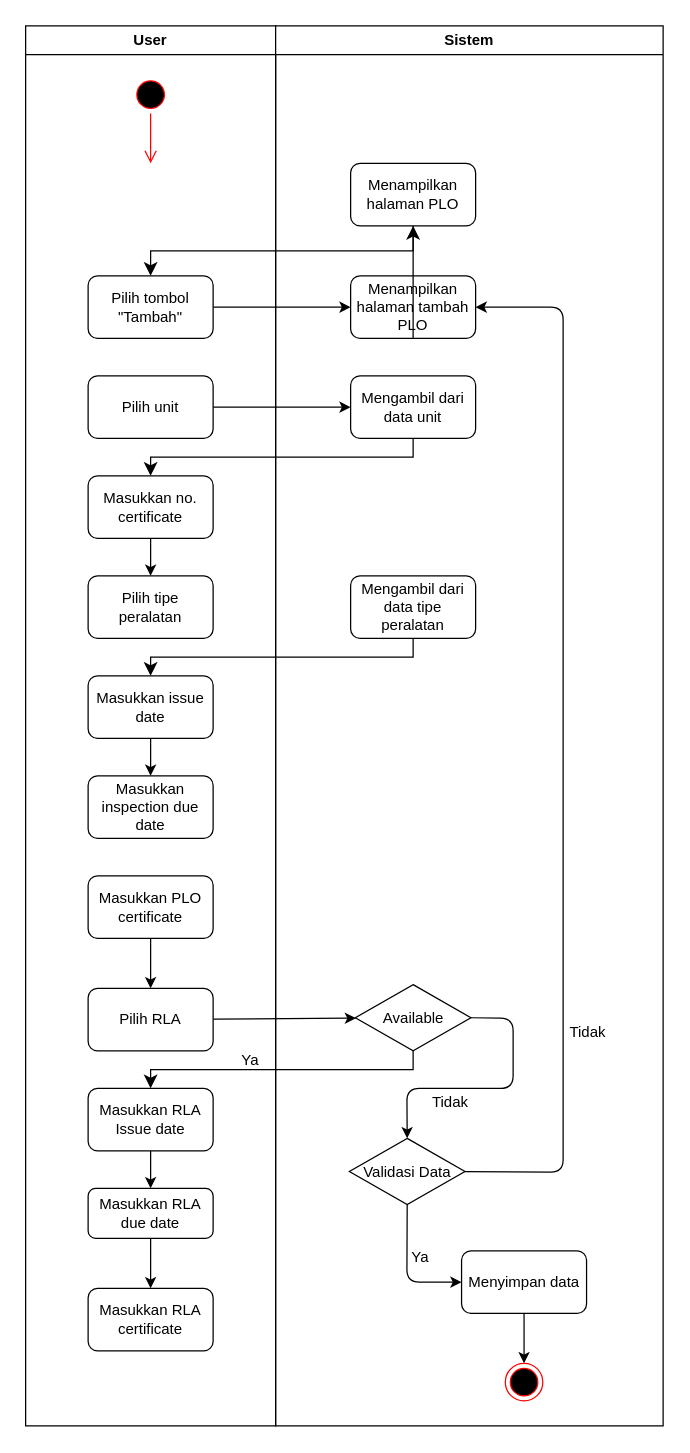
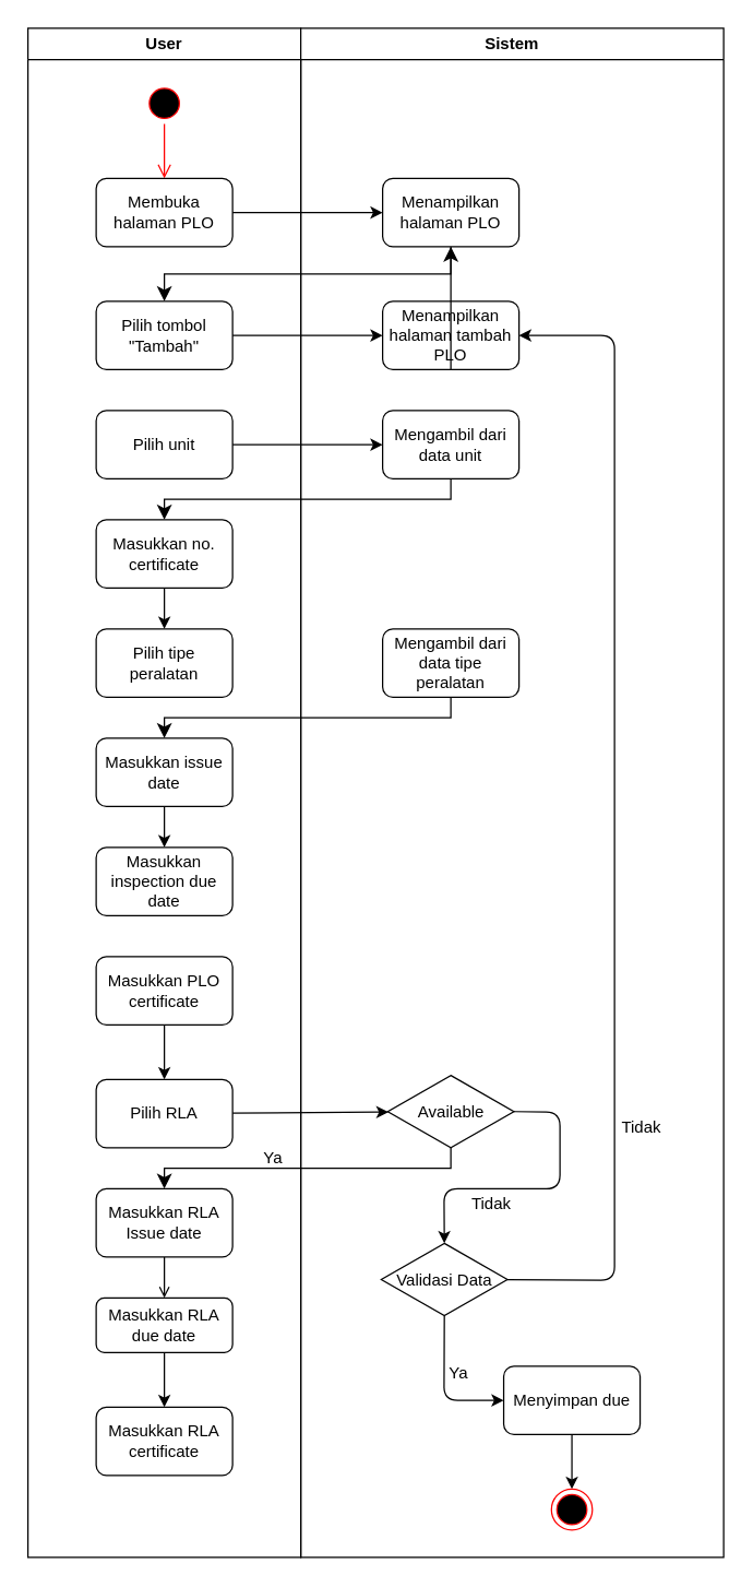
  <mxCell id="0" />
  <mxCell id="1" parent="0" />
  <mxCell id="2" value="User" style="swimlane;whiteSpace=wrap;html=1;" parent="1" vertex="1"><mxGeometry x="20" y="20" width="200" height="1120" as="geometry" /></mxCell>
  <mxCell id="3" value="" style="ellipse;html=1;shape=startState;fillColor=#000000;strokeColor=#ff0000;" parent="2" vertex="1"><mxGeometry x="85" y="40" width="30" height="30" as="geometry" /></mxCell>
  <mxCell id="4" value="" style="edgeStyle=orthogonalEdgeStyle;html=1;verticalAlign=bottom;endArrow=open;endSize=8;strokeColor=#ff0000;" parent="2" source="3" edge="1"><mxGeometry relative="1" as="geometry"><mxPoint x="100" y="110" as="targetPoint" /></mxGeometry></mxCell>
+ <mxCell id="5" value="Membuka halaman PLO" style="rounded=1;whiteSpace=wrap;html=1;" parent="2" vertex="1"><mxGeometry x="50" y="110" width="100" height="50" as="geometry" /></mxCell>
  <mxCell id="6" value="Pilih tombol &quot;Tambah&quot;" style="rounded=1;whiteSpace=wrap;html=1;" parent="2" vertex="1"><mxGeometry x="50" y="200" width="100" height="50" as="geometry" /></mxCell>
  <mxCell id="7" value="Pilih unit" style="rounded=1;whiteSpace=wrap;html=1;" parent="2" vertex="1"><mxGeometry x="50" y="280" width="100" height="50" as="geometry" /></mxCell>
  <mxCell id="8" value="" style="edgeStyle=none;html=1;entryX=0.5;entryY=0;entryDx=0;entryDy=0;" parent="2" source="9" target="10" edge="1"><mxGeometry relative="1" as="geometry" /></mxCell>
  <mxCell id="9" value="Masukkan no. certificate" style="rounded=1;whiteSpace=wrap;html=1;" parent="2" vertex="1"><mxGeometry x="50" y="360" width="100" height="50" as="geometry" /></mxCell>
  <mxCell id="10" value="Pilih tipe peralatan" style="rounded=1;whiteSpace=wrap;html=1;" parent="2" vertex="1"><mxGeometry x="50" y="440" width="100" height="50" as="geometry" /></mxCell>
  <mxCell id="11" value="" style="edgeStyle=none;html=1;" parent="2" source="12" target="13" edge="1"><mxGeometry relative="1" as="geometry" /></mxCell>
  <mxCell id="12" value="Masukkan issue date" style="rounded=1;whiteSpace=wrap;html=1;" parent="2" vertex="1"><mxGeometry x="50" y="520" width="100" height="50" as="geometry" /></mxCell>
  <mxCell id="13" value="Masukkan inspection due date" style="rounded=1;whiteSpace=wrap;html=1;" parent="2" vertex="1"><mxGeometry x="50" y="600" width="100" height="50" as="geometry" /></mxCell>
  <mxCell id="14" value="" style="edgeStyle=none;html=1;" parent="2" source="15" target="21" edge="1"><mxGeometry relative="1" as="geometry" /></mxCell>
  <mxCell id="15" value="Masukkan PLO certificate" style="rounded=1;whiteSpace=wrap;html=1;" parent="2" vertex="1"><mxGeometry x="50" y="680" width="100" height="50" as="geometry" /></mxCell>
- <mxCell id="16" value="" style="edgeStyle=none;html=1;" parent="2" source="17" target="19" edge="1"><mxGeometry relative="1" as="geometry" /></mxCell>
+ <mxCell id="16" value="" style="edgeStyle=none;html=1;endArrow=open;" parent="2" source="17" target="19" edge="1"><mxGeometry relative="1" as="geometry" /></mxCell>
  <mxCell id="17" value="Masukkan RLA Issue date" style="rounded=1;whiteSpace=wrap;html=1;" parent="2" vertex="1"><mxGeometry x="50" y="850" width="100" height="50" as="geometry" /></mxCell>
  <mxCell id="18" value="" style="edgeStyle=none;html=1;" parent="2" source="19" target="20" edge="1"><mxGeometry relative="1" as="geometry" /></mxCell>
  <mxCell id="19" value="Masukkan RLA due date" style="rounded=1;whiteSpace=wrap;html=1;" parent="2" vertex="1"><mxGeometry x="50" y="930" width="100" height="40" as="geometry" /></mxCell>
  <mxCell id="20" value="Masukkan RLA certificate" style="rounded=1;whiteSpace=wrap;html=1;" parent="2" vertex="1"><mxGeometry x="50" y="1010" width="100" height="50" as="geometry" /></mxCell>
  <mxCell id="21" value="Pilih RLA" style="rounded=1;whiteSpace=wrap;html=1;" parent="2" vertex="1"><mxGeometry x="50" y="770" width="100" height="50" as="geometry" /></mxCell>
  <mxCell id="22" value="Sistem" style="swimlane;whiteSpace=wrap;html=1;" parent="1" vertex="1"><mxGeometry x="220" y="20" width="310" height="1120" as="geometry" /></mxCell>
  <mxCell id="23" value="Menampilkan halaman PLO" style="rounded=1;whiteSpace=wrap;html=1;" parent="22" vertex="1"><mxGeometry x="60" y="110" width="100" height="50" as="geometry" /></mxCell>
  <mxCell id="24" value="Mengambil dari data unit" style="rounded=1;whiteSpace=wrap;html=1;" parent="22" vertex="1"><mxGeometry x="60" y="280" width="100" height="50" as="geometry" /></mxCell>
  <mxCell id="25" value="Mengambil dari data tipe peralatan" style="rounded=1;whiteSpace=wrap;html=1;" parent="22" vertex="1"><mxGeometry x="60" y="440" width="100" height="50" as="geometry" /></mxCell>
  <mxCell id="26" value="Menampilkan halaman tambah PLO" style="rounded=1;whiteSpace=wrap;html=1;" parent="22" vertex="1"><mxGeometry x="60" y="200" width="100" height="50" as="geometry" /></mxCell>
  <mxCell id="27" style="edgeStyle=none;html=1;exitX=1;exitY=0.5;exitDx=0;exitDy=0;entryX=0.5;entryY=0;entryDx=0;entryDy=0;" edge="1" parent="22" source="28" target="35"><mxGeometry relative="1" as="geometry"><Array as="points"><mxPoint x="190" y="794" /><mxPoint x="190" y="850" /><mxPoint x="105" y="850" /></Array></mxGeometry></mxCell>
  <mxCell id="28" value="Available" style="rhombus;whiteSpace=wrap;html=1;" parent="22" vertex="1"><mxGeometry x="63.75" y="767" width="92.5" height="53" as="geometry" /></mxCell>
  <mxCell id="29" value="" style="edgeStyle=none;html=1;entryX=0.5;entryY=0;entryDx=0;entryDy=0;" parent="22" source="30" target="31" edge="1"><mxGeometry relative="1" as="geometry"><mxPoint x="110" y="1052" as="targetPoint" /></mxGeometry></mxCell>
- <mxCell id="30" value="Menyimpan data" style="rounded=1;whiteSpace=wrap;html=1;" parent="22" vertex="1"><mxGeometry x="148.75" y="980" width="100" height="50" as="geometry" /></mxCell>
+ <mxCell id="30" value="Menyimpan due" style="rounded=1;whiteSpace=wrap;html=1;" parent="22" vertex="1"><mxGeometry x="148.75" y="980" width="100" height="50" as="geometry" /></mxCell>
  <mxCell id="31" value="" style="ellipse;html=1;shape=endState;fillColor=#000000;strokeColor=#ff0000;" parent="22" vertex="1"><mxGeometry x="183.75" y="1070" width="30" height="30" as="geometry" /></mxCell>
  <mxCell id="32" value="Ya" style="text;html=1;align=center;verticalAlign=middle;whiteSpace=wrap;rounded=0;" parent="22" vertex="1"><mxGeometry x="-50" y="813" width="60" height="30" as="geometry" /></mxCell>
  <mxCell id="33" style="edgeStyle=none;html=1;exitX=0.5;exitY=1;exitDx=0;exitDy=0;entryX=0;entryY=0.5;entryDx=0;entryDy=0;" edge="1" parent="22" source="35" target="30"><mxGeometry relative="1" as="geometry"><Array as="points"><mxPoint x="105" y="1005" /></Array></mxGeometry></mxCell>
  <mxCell id="34" style="edgeStyle=none;html=1;exitX=1;exitY=0.5;exitDx=0;exitDy=0;entryX=1;entryY=0.5;entryDx=0;entryDy=0;" edge="1" parent="22" source="35" target="26"><mxGeometry relative="1" as="geometry"><Array as="points"><mxPoint x="230" y="917" /><mxPoint x="230" y="225" /></Array></mxGeometry></mxCell>
  <mxCell id="35" value="Validasi Data" style="rhombus;whiteSpace=wrap;html=1;" vertex="1" parent="22"><mxGeometry x="59" y="890" width="92.5" height="53" as="geometry" /></mxCell>
  <mxCell id="36" value="Tidak" style="text;html=1;align=center;verticalAlign=middle;whiteSpace=wrap;rounded=0;" vertex="1" parent="22"><mxGeometry x="110" y="846" width="60" height="30" as="geometry" /></mxCell>
  <mxCell id="37" value="Ya" style="text;html=1;align=center;verticalAlign=middle;whiteSpace=wrap;rounded=0;" vertex="1" parent="22"><mxGeometry x="85.75" y="970" width="60" height="30" as="geometry" /></mxCell>
  <mxCell id="38" value="Tidak" style="text;html=1;align=center;verticalAlign=middle;whiteSpace=wrap;rounded=0;" vertex="1" parent="22"><mxGeometry x="219.75" y="790" width="60" height="30" as="geometry" /></mxCell>
+ <mxCell id="39" value="" style="endArrow=classic;html=1;exitX=1;exitY=0.5;exitDx=0;exitDy=0;entryX=0;entryY=0.5;entryDx=0;entryDy=0;" parent="1" source="5" target="23" edge="1"><mxGeometry width="50" height="50" relative="1" as="geometry"><mxPoint x="350" y="180" as="sourcePoint" /><mxPoint x="250" y="155" as="targetPoint" /></mxGeometry></mxCell>
  <mxCell id="40" value="" style="edgeStyle=elbowEdgeStyle;elbow=vertical;endArrow=classic;html=1;curved=0;rounded=0;endSize=8;startSize=8;entryX=0.5;entryY=0;entryDx=0;entryDy=0;exitX=0.5;exitY=1;exitDx=0;exitDy=0;" parent="1" source="23" target="6" edge="1"><mxGeometry width="50" height="50" relative="1" as="geometry"><mxPoint x="200" y="220" as="sourcePoint" /><mxPoint x="250" y="170" as="targetPoint" /></mxGeometry></mxCell>
  <mxCell id="41" value="" style="edgeStyle=none;html=1;exitX=1;exitY=0.5;exitDx=0;exitDy=0;" parent="1" source="7" target="24" edge="1"><mxGeometry relative="1" as="geometry" /></mxCell>
  <mxCell id="42" value="" style="edgeStyle=elbowEdgeStyle;elbow=vertical;endArrow=classic;html=1;curved=0;rounded=0;endSize=8;startSize=8;exitX=0.5;exitY=1;exitDx=0;exitDy=0;entryX=0.5;entryY=0;entryDx=0;entryDy=0;" parent="1" source="24" target="9" edge="1"><mxGeometry width="50" height="50" relative="1" as="geometry"><mxPoint x="270" y="550" as="sourcePoint" /><mxPoint x="320" y="500" as="targetPoint" /></mxGeometry></mxCell>
  <mxCell id="43" value="" style="edgeStyle=elbowEdgeStyle;elbow=vertical;endArrow=classic;html=1;curved=0;rounded=0;endSize=8;startSize=8;entryX=0.5;entryY=0;entryDx=0;entryDy=0;exitX=0.5;exitY=1;exitDx=0;exitDy=0;" parent="1" source="25" target="12" edge="1"><mxGeometry width="50" height="50" relative="1" as="geometry"><mxPoint x="270" y="560" as="sourcePoint" /><mxPoint x="320" y="510" as="targetPoint" /></mxGeometry></mxCell>
  <mxCell id="44" value="" style="edgeStyle=none;html=1;" parent="1" source="6" target="26" edge="1"><mxGeometry relative="1" as="geometry" /></mxCell>
  <mxCell id="45" value="" style="edgeStyle=elbowEdgeStyle;elbow=vertical;endArrow=classic;html=1;curved=0;rounded=0;endSize=8;startSize=8;exitX=0.5;exitY=1;exitDx=0;exitDy=0;" parent="1" source="26" target="23" edge="1"><mxGeometry width="50" height="50" relative="1" as="geometry"><mxPoint x="290" y="370" as="sourcePoint" /><mxPoint x="340" y="320" as="targetPoint" /></mxGeometry></mxCell>
  <mxCell id="46" value="" style="edgeStyle=none;html=1;" parent="1" source="21" target="28" edge="1"><mxGeometry relative="1" as="geometry" /></mxCell>
  <mxCell id="47" value="" style="edgeStyle=elbowEdgeStyle;elbow=vertical;endArrow=classic;html=1;curved=0;rounded=0;endSize=8;startSize=8;exitX=0.5;exitY=1;exitDx=0;exitDy=0;entryX=0.5;entryY=0;entryDx=0;entryDy=0;" parent="1" source="28" target="17" edge="1"><mxGeometry width="50" height="50" relative="1" as="geometry"><mxPoint x="200" y="810" as="sourcePoint" /><mxPoint x="250" y="760" as="targetPoint" /></mxGeometry></mxCell>
